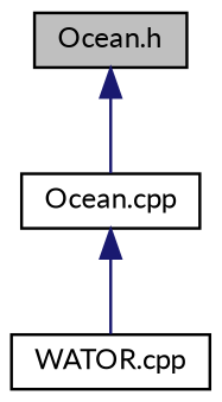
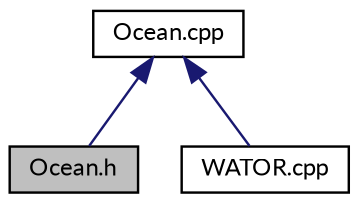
  digraph {
    fontname=Lato
    node [color=black fillcolor=white fontname=Lato fontsize=10 shape=record style=filled]
    edge [color=midnightblue dir=back fontname=Lato fontsize=10 labelfontname=Helvetica labelfontsize=10 style=solid]
    n1 [fillcolor=grey75 fontcolor=black height=0.2 label="Ocean.h" width=0.4]
    n2 [height=0.2 label="Ocean.cpp" width=0.4]
    n3 [height=0.2 label="WATOR.cpp" width=0.4]
-   n1 -> n2
+   n2 -> n1
    n2 -> n3
  }
